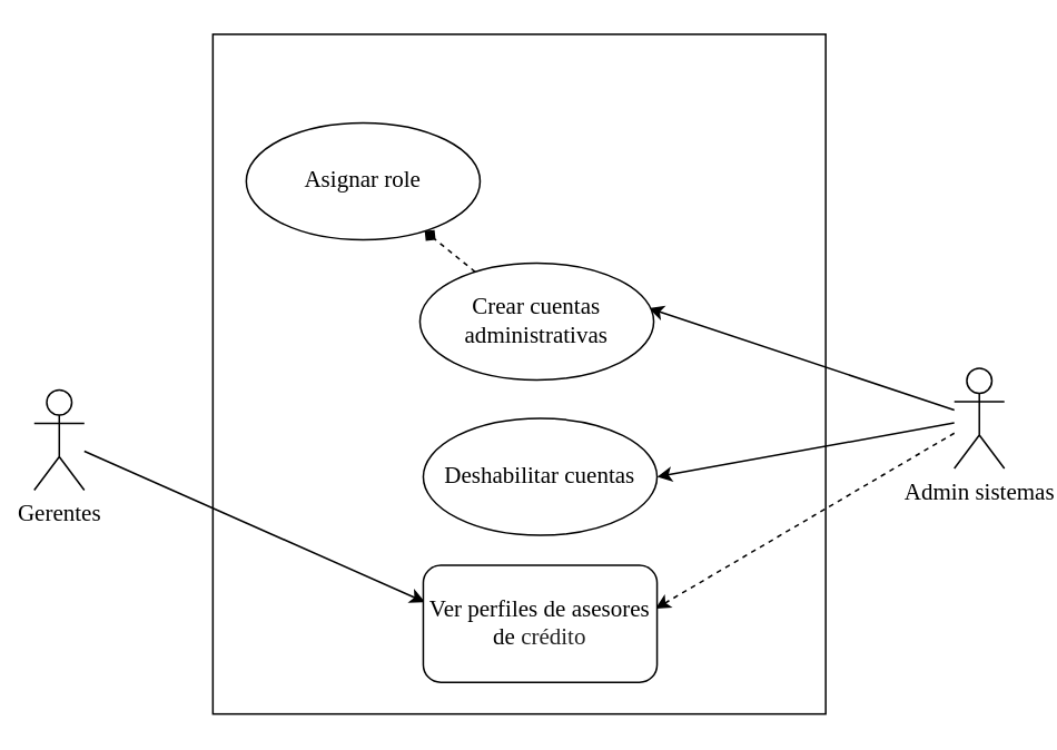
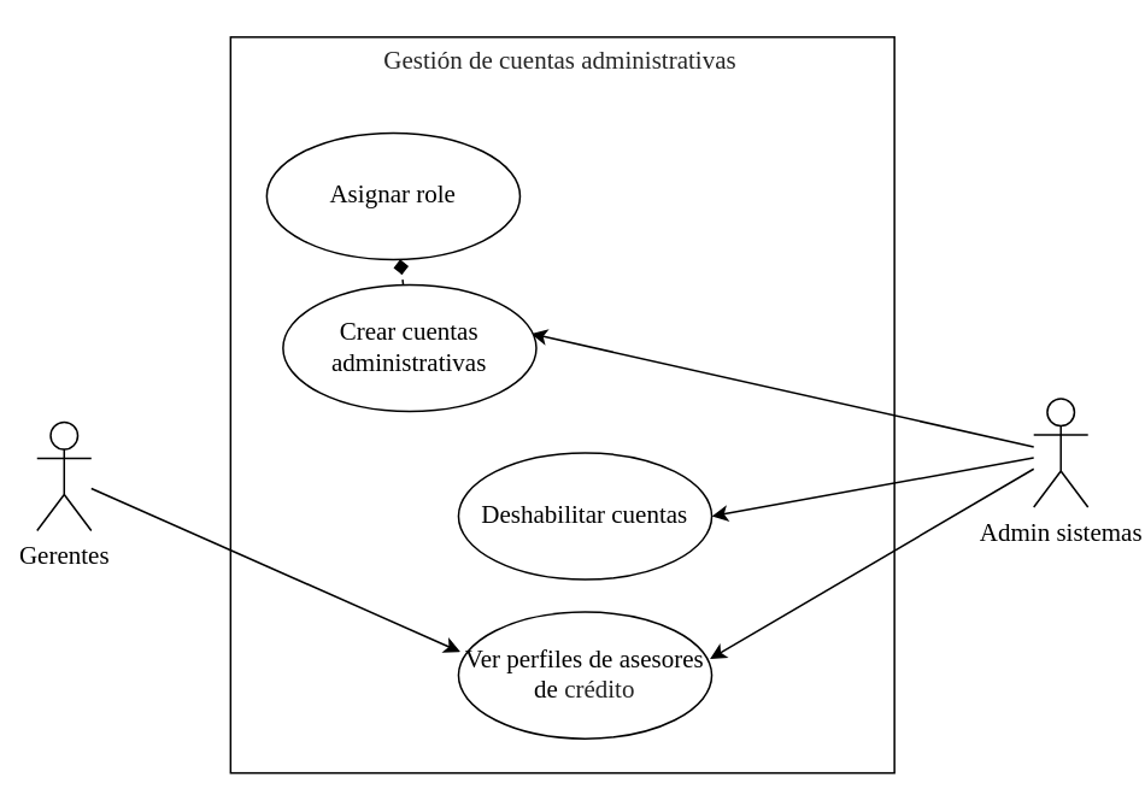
  <mxCell id="0" />
  <mxCell id="1" parent="0" />
  <mxCell id="2" value="" style="rounded=0;whiteSpace=wrap;html=1;fontFamily=Times New Roman;fontSize=14;" parent="1" vertex="1"><mxGeometry x="127" y="20" width="367" height="407" as="geometry" /></mxCell>
  <mxCell id="3" style="edgeStyle=none;html=1;entryX=0.979;entryY=0.386;entryDx=0;entryDy=0;entryPerimeter=0;fontFamily=Times New Roman;fontSize=14;" parent="1" source="6" target="8" edge="1"><mxGeometry relative="1" as="geometry" /></mxCell>
  <mxCell id="4" style="edgeStyle=none;html=1;entryX=1;entryY=0.5;entryDx=0;entryDy=0;fontFamily=Times New Roman;fontSize=14;" parent="1" source="6" target="13" edge="1"><mxGeometry relative="1" as="geometry" /></mxCell>
- <mxCell id="5" style="edgeStyle=none;html=1;entryX=0.993;entryY=0.371;entryDx=0;entryDy=0;entryPerimeter=0;fontFamily=Times New Roman;fontSize=14;dashed=1;" parent="1" source="6" target="14" edge="1"><mxGeometry relative="1" as="geometry" /></mxCell>
+ <mxCell id="5" style="edgeStyle=none;html=1;entryX=0.993;entryY=0.371;entryDx=0;entryDy=0;entryPerimeter=0;fontFamily=Times New Roman;fontSize=14;" parent="1" source="6" target="14" edge="1"><mxGeometry relative="1" as="geometry" /></mxCell>
  <mxCell id="6" value="Admin sistemas" style="shape=umlActor;verticalLabelPosition=bottom;verticalAlign=top;html=1;fontFamily=Times New Roman;fontSize=14;" parent="1" vertex="1"><mxGeometry x="571" y="220" width="30" height="60" as="geometry" /></mxCell>
  <mxCell id="7" style="edgeStyle=none;html=1;dashed=1;fontFamily=Times New Roman;fontSize=14;endArrow=diamond;" parent="1" source="8" target="12" edge="1"><mxGeometry relative="1" as="geometry" /></mxCell>
- <mxCell id="8" value="Crear cuentas administrativas" style="ellipse;whiteSpace=wrap;html=1;fontFamily=Times New Roman;fontSize=14;" parent="1" vertex="1"><mxGeometry x="251" y="157" width="140" height="70" as="geometry" /></mxCell>
+ <mxCell id="8" value="Crear cuentas administrativas" style="ellipse;whiteSpace=wrap;html=1;fontFamily=Times New Roman;fontSize=14;" parent="1" vertex="1"><mxGeometry x="156" y="157" width="140" height="70" as="geometry" /></mxCell>
  <mxCell id="9" style="edgeStyle=none;html=1;entryX=0.007;entryY=0.314;entryDx=0;entryDy=0;entryPerimeter=0;fontFamily=Times New Roman;fontSize=14;" parent="1" source="10" target="14" edge="1"><mxGeometry relative="1" as="geometry" /></mxCell>
  <mxCell id="10" value="Gerentes&lt;br style=&quot;font-size: 14px;&quot;&gt;" style="shape=umlActor;verticalLabelPosition=bottom;verticalAlign=top;html=1;fontFamily=Times New Roman;fontSize=14;" parent="1" vertex="1"><mxGeometry x="20" y="233" width="30" height="60" as="geometry" /></mxCell>
+ <mxCell id="11" value="&lt;span id=&quot;docs-internal-guid-cefe45ba-7fff-3dd7-0e72-a04359851a2a&quot;&gt;&lt;span style=&quot;font-size: 10.5pt ; color: rgb(36 , 36 , 36) ; vertical-align: baseline&quot;&gt;Gestión de cuentas administrativas&lt;/span&gt;&lt;/span&gt;" style="text;html=1;align=center;verticalAlign=middle;resizable=0;points=[];autosize=1;strokeColor=none;fontFamily=Times New Roman;fontSize=14;" parent="1" vertex="1"><mxGeometry x="206" y="23.76" width="205" height="21" as="geometry" /></mxCell>
  <mxCell id="12" value="Asignar role" style="ellipse;whiteSpace=wrap;html=1;fontFamily=Times New Roman;fontSize=14;" parent="1" vertex="1"><mxGeometry x="147" y="73" width="140" height="70" as="geometry" /></mxCell>
  <mxCell id="13" value="Deshabilitar cuentas" style="ellipse;whiteSpace=wrap;html=1;fontFamily=Times New Roman;fontSize=14;" parent="1" vertex="1"><mxGeometry x="253" y="250" width="140" height="70" as="geometry" /></mxCell>
- <mxCell id="14" value="Ver perfiles de asesores de&amp;nbsp;&lt;span id=&quot;docs-internal-guid-984eaad4-7fff-074a-8bf6-4a78e59efcaf&quot;&gt;&lt;span style=&quot;font-size: 10.5pt ; color: rgb(36 , 36 , 36) ; vertical-align: baseline&quot;&gt;crédito&lt;/span&gt;&lt;/span&gt;" style="whiteSpace=wrap;html=1;fontFamily=Times New Roman;fontSize=14;rounded=1;" parent="1" vertex="1"><mxGeometry x="253" y="338" width="140" height="70" as="geometry" /></mxCell>
+ <mxCell id="14" value="Ver perfiles de asesores de&amp;nbsp;&lt;span id=&quot;docs-internal-guid-984eaad4-7fff-074a-8bf6-4a78e59efcaf&quot;&gt;&lt;span style=&quot;font-size: 10.5pt ; color: rgb(36 , 36 , 36) ; vertical-align: baseline&quot;&gt;crédito&lt;/span&gt;&lt;/span&gt;" style="ellipse;whiteSpace=wrap;html=1;fontFamily=Times New Roman;fontSize=14;" parent="1" vertex="1"><mxGeometry x="253" y="338" width="140" height="70" as="geometry" /></mxCell>
